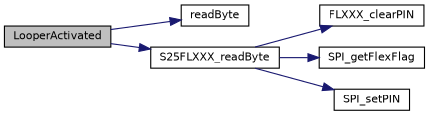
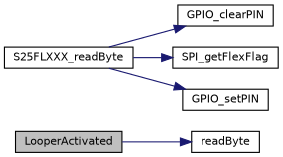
  digraph {
    rankdir=LR
    node [color=black fillcolor=white fontname=Helvetica fontsize=10 shape=record style=filled]
    edge [color=midnightblue fontname=Helvetica fontsize=10 labelfontname=Helvetica labelfontsize=10 style=solid]
    n1 [fillcolor=grey75 fontcolor=black height=0.2 label=LooperActivated width=0.4]
    n2 [height=0.2 label=readByte width=0.4]
    n3 [height=0.2 label=S25FLXXX_readByte width=0.4]
-   n4 [height=0.2 label=FLXXX_clearPIN width=0.4]
+   n4 [height=0.2 label=GPIO_clearPIN width=0.4]
    n5 [height=0.2 label=SPI_getFlexFlag width=0.4]
-   n6 [height=0.2 label=SPI_setPIN width=0.4]
+   n6 [height=0.2 label=GPIO_setPIN width=0.4]
    n1 -> n2
-   n1 -> n3
    n3 -> n4
    n3 -> n5
    n3 -> n6
  }
